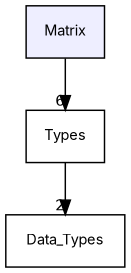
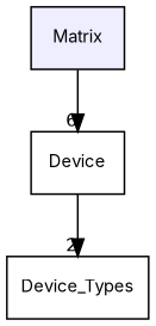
  digraph {
    compound=true
    fontname=Inter
    node [fontname=Inter fontsize=10 shape=box]
    edge [fontname=Inter labeldistance=1.5 labelfontname=Helvetica labelfontsize=10]
    n1 [fillcolor="#eeeeff" label=Matrix pencolor=black style=filled]
-   n2 [label=Types]
-   n3 [label=Data_Types]
+   n2 [label=Device]
+   n3 [label=Device_Types]
    n1 -> n2 [headlabel=6]
    n2 -> n3 [headlabel=2]
  }
